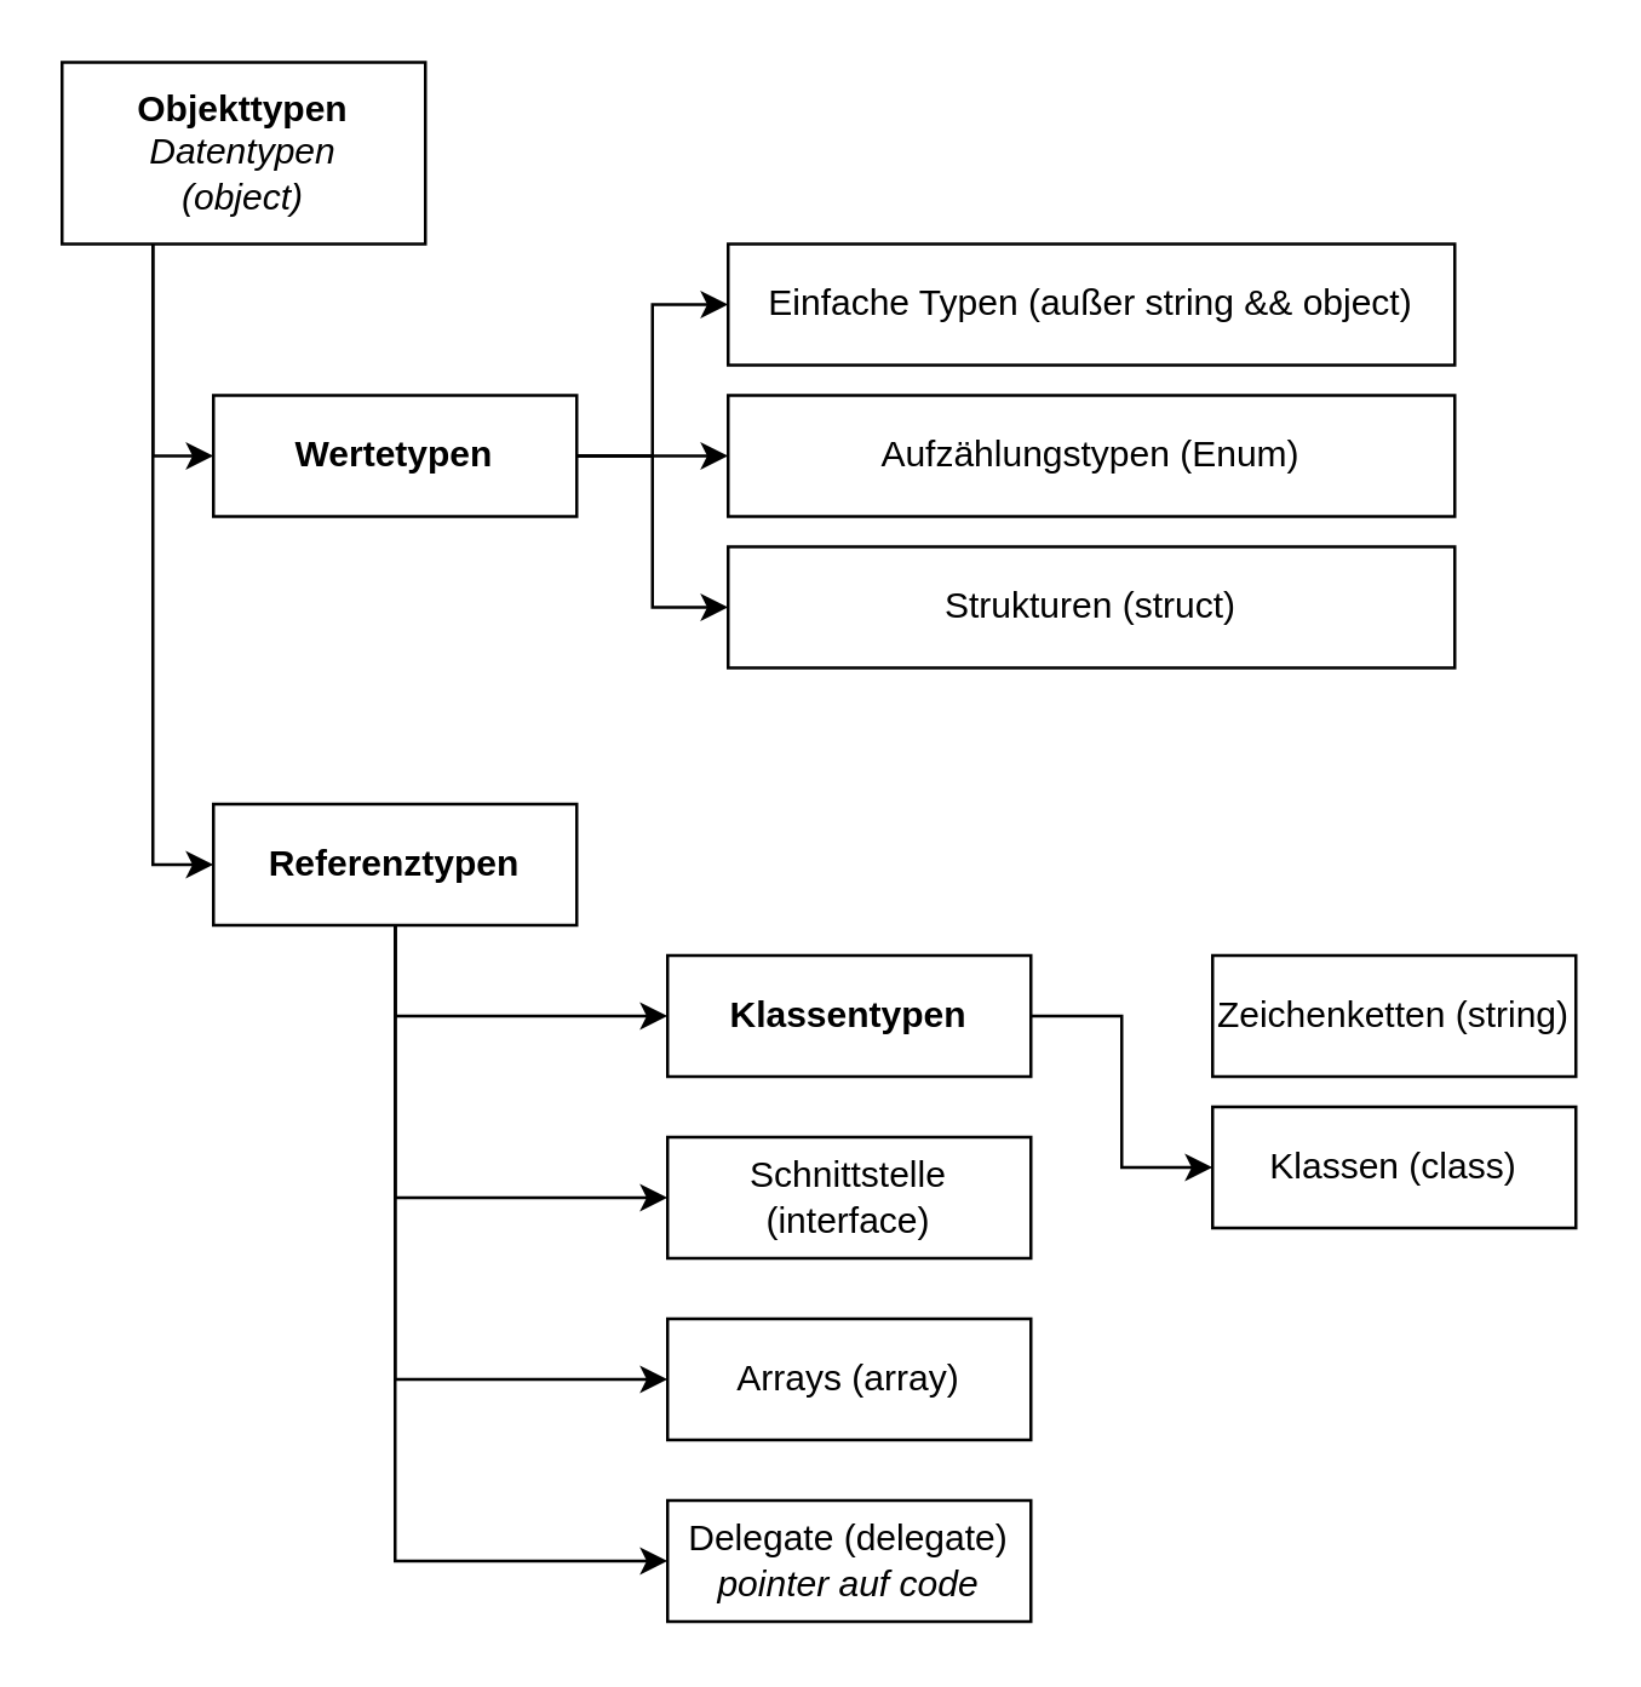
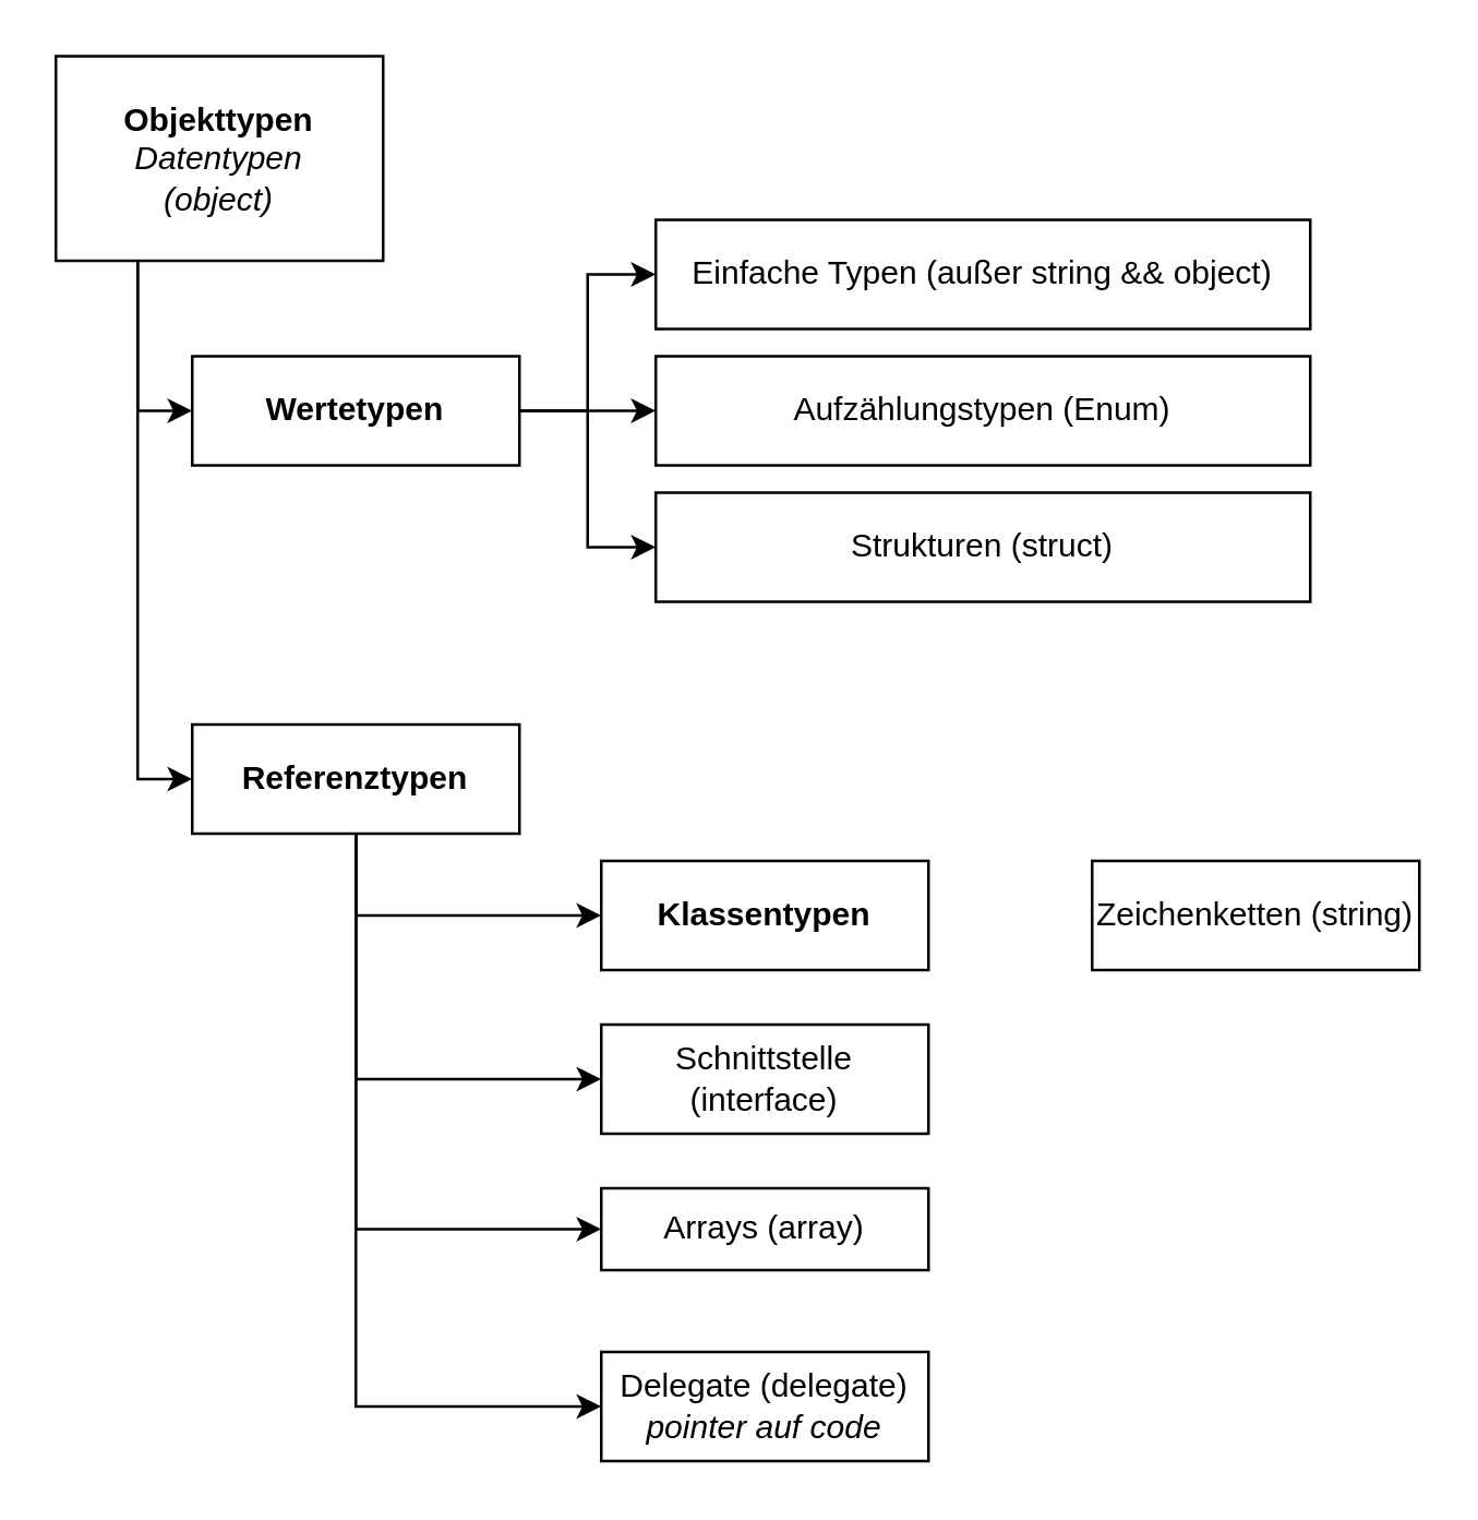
  <mxCell id="0" />
  <mxCell id="1" parent="0" />
  <mxCell id="2" style="edgeStyle=orthogonalEdgeStyle;rounded=0;orthogonalLoop=1;jettySize=auto;html=1;exitX=0.25;exitY=1;exitDx=0;exitDy=0;entryX=0;entryY=0.5;entryDx=0;entryDy=0;" edge="1" parent="1" source="4" target="8"><mxGeometry relative="1" as="geometry" /></mxCell>
  <mxCell id="3" style="edgeStyle=orthogonalEdgeStyle;rounded=0;orthogonalLoop=1;jettySize=auto;html=1;exitX=0.25;exitY=1;exitDx=0;exitDy=0;entryX=0;entryY=0.5;entryDx=0;entryDy=0;" edge="1" parent="1" source="4" target="13"><mxGeometry relative="1" as="geometry" /></mxCell>
- <mxCell id="4" value="&lt;b&gt;Objekttypen&lt;/b&gt;&lt;br&gt;&lt;i&gt;Datentypen&lt;br&gt;(object)&lt;br&gt;&lt;/i&gt;" style="rounded=0;whiteSpace=wrap;html=1;" vertex="1" parent="1"><mxGeometry x="20" y="20" width="120" height="60" as="geometry" /></mxCell>
+ <mxCell id="4" value="&lt;b&gt;Objekttypen&lt;/b&gt;&lt;br&gt;&lt;i&gt;Datentypen&lt;br&gt;(object)&lt;br&gt;&lt;/i&gt;" style="rounded=0;whiteSpace=wrap;html=1;" vertex="1" parent="1"><mxGeometry x="20" y="20" width="120" height="75" as="geometry" /></mxCell>
  <mxCell id="5" style="edgeStyle=orthogonalEdgeStyle;rounded=0;orthogonalLoop=1;jettySize=auto;html=1;exitX=1;exitY=0.5;exitDx=0;exitDy=0;entryX=0;entryY=0.5;entryDx=0;entryDy=0;" edge="1" parent="1" source="8" target="22"><mxGeometry relative="1" as="geometry" /></mxCell>
  <mxCell id="6" style="edgeStyle=orthogonalEdgeStyle;rounded=0;orthogonalLoop=1;jettySize=auto;html=1;exitX=1;exitY=0.5;exitDx=0;exitDy=0;entryX=0;entryY=0.5;entryDx=0;entryDy=0;" edge="1" parent="1" source="8" target="23"><mxGeometry relative="1" as="geometry" /></mxCell>
  <mxCell id="7" style="edgeStyle=orthogonalEdgeStyle;rounded=0;orthogonalLoop=1;jettySize=auto;html=1;exitX=1;exitY=0.5;exitDx=0;exitDy=0;entryX=0;entryY=0.5;entryDx=0;entryDy=0;" edge="1" parent="1" source="8" target="21"><mxGeometry relative="1" as="geometry" /></mxCell>
  <mxCell id="8" value="&lt;b&gt;Wertetypen&lt;/b&gt;" style="rounded=0;whiteSpace=wrap;html=1;" vertex="1" parent="1"><mxGeometry x="70" y="130" width="120" height="40" as="geometry" /></mxCell>
  <mxCell id="9" style="edgeStyle=orthogonalEdgeStyle;rounded=0;orthogonalLoop=1;jettySize=auto;html=1;exitX=0.5;exitY=1;exitDx=0;exitDy=0;entryX=0;entryY=0.5;entryDx=0;entryDy=0;" edge="1" parent="1" source="13" target="15"><mxGeometry relative="1" as="geometry" /></mxCell>
  <mxCell id="10" style="edgeStyle=orthogonalEdgeStyle;rounded=0;orthogonalLoop=1;jettySize=auto;html=1;exitX=0.5;exitY=1;exitDx=0;exitDy=0;entryX=0;entryY=0.5;entryDx=0;entryDy=0;" edge="1" parent="1" source="13" target="18"><mxGeometry relative="1" as="geometry" /></mxCell>
  <mxCell id="11" style="edgeStyle=orthogonalEdgeStyle;rounded=0;orthogonalLoop=1;jettySize=auto;html=1;exitX=0.5;exitY=1;exitDx=0;exitDy=0;entryX=0;entryY=0.5;entryDx=0;entryDy=0;" edge="1" parent="1" source="13" target="19"><mxGeometry relative="1" as="geometry" /></mxCell>
  <mxCell id="12" style="edgeStyle=orthogonalEdgeStyle;rounded=0;orthogonalLoop=1;jettySize=auto;html=1;exitX=0.5;exitY=1;exitDx=0;exitDy=0;entryX=0;entryY=0.5;entryDx=0;entryDy=0;" edge="1" parent="1" source="13" target="20"><mxGeometry relative="1" as="geometry" /></mxCell>
  <mxCell id="13" value="&lt;b&gt;Referenztypen&lt;/b&gt;" style="rounded=0;whiteSpace=wrap;html=1;" vertex="1" parent="1"><mxGeometry x="70" y="265" width="120" height="40" as="geometry" /></mxCell>
- <mxCell id="14" style="edgeStyle=orthogonalEdgeStyle;rounded=0;orthogonalLoop=1;jettySize=auto;html=1;exitX=1;exitY=0.5;exitDx=0;exitDy=0;entryX=0;entryY=0.5;entryDx=0;entryDy=0;" edge="1" parent="1" source="15" target="17"><mxGeometry relative="1" as="geometry" /></mxCell>
  <mxCell id="15" value="&lt;span&gt;Klassentypen&lt;/span&gt;" style="rounded=0;whiteSpace=wrap;html=1;fontStyle=1" vertex="1" parent="1"><mxGeometry x="220" y="315" width="120" height="40" as="geometry" /></mxCell>
  <mxCell id="16" value="Zeichenketten (string)" style="rounded=0;whiteSpace=wrap;html=1;" vertex="1" parent="1"><mxGeometry x="400" y="315" width="120" height="40" as="geometry" /></mxCell>
- <mxCell id="17" value="Klassen (class)" style="rounded=0;whiteSpace=wrap;html=1;" vertex="1" parent="1"><mxGeometry x="400" y="365" width="120" height="40" as="geometry" /></mxCell>
  <mxCell id="18" value="Schnittstelle (interface)" style="rounded=0;whiteSpace=wrap;html=1;" vertex="1" parent="1"><mxGeometry x="220" y="375" width="120" height="40" as="geometry" /></mxCell>
- <mxCell id="19" value="Arrays (array)" style="rounded=0;whiteSpace=wrap;html=1;" vertex="1" parent="1"><mxGeometry x="220" y="435" width="120" height="40" as="geometry" /></mxCell>
+ <mxCell id="19" value="Arrays (array)" style="rounded=0;whiteSpace=wrap;html=1;" vertex="1" parent="1"><mxGeometry x="220" y="435" width="120" height="30" as="geometry" /></mxCell>
  <mxCell id="20" value="Delegate (delegate)&lt;br&gt;&lt;i&gt;pointer auf code&lt;/i&gt;" style="rounded=0;whiteSpace=wrap;html=1;" vertex="1" parent="1"><mxGeometry x="220" y="495" width="120" height="40" as="geometry" /></mxCell>
  <mxCell id="21" value="Einfache Typen (außer string &amp;amp;&amp;amp; object)" style="rounded=0;whiteSpace=wrap;html=1;" vertex="1" parent="1"><mxGeometry x="240" y="80" width="240" height="40" as="geometry" /></mxCell>
  <mxCell id="22" value="Aufzählungstypen (Enum)" style="rounded=0;whiteSpace=wrap;html=1;" vertex="1" parent="1"><mxGeometry x="240" y="130" width="240" height="40" as="geometry" /></mxCell>
  <mxCell id="23" value="Strukturen (struct)" style="rounded=0;whiteSpace=wrap;html=1;" vertex="1" parent="1"><mxGeometry x="240" y="180" width="240" height="40" as="geometry" /></mxCell>
